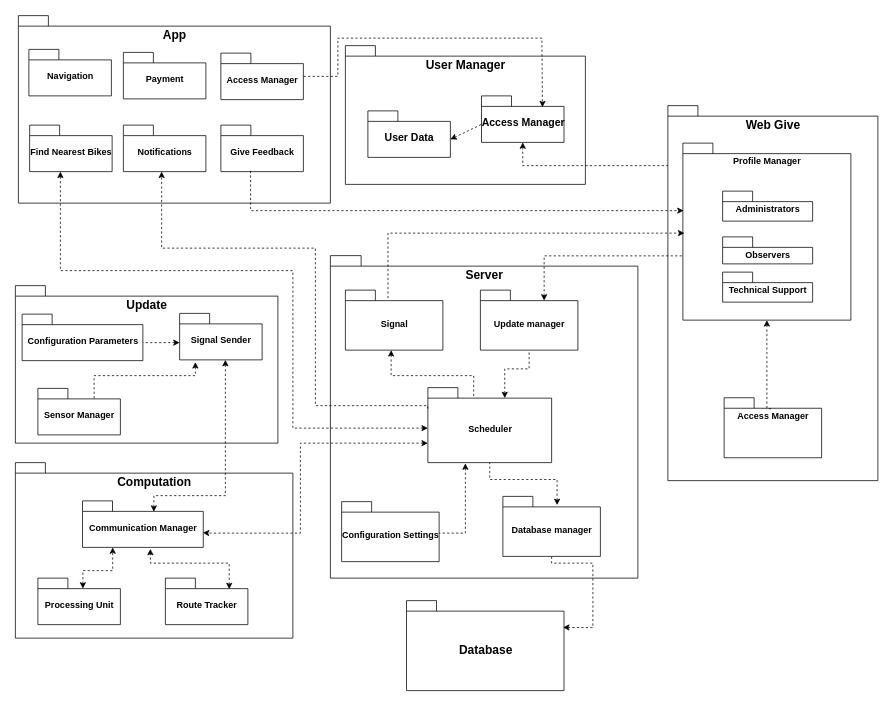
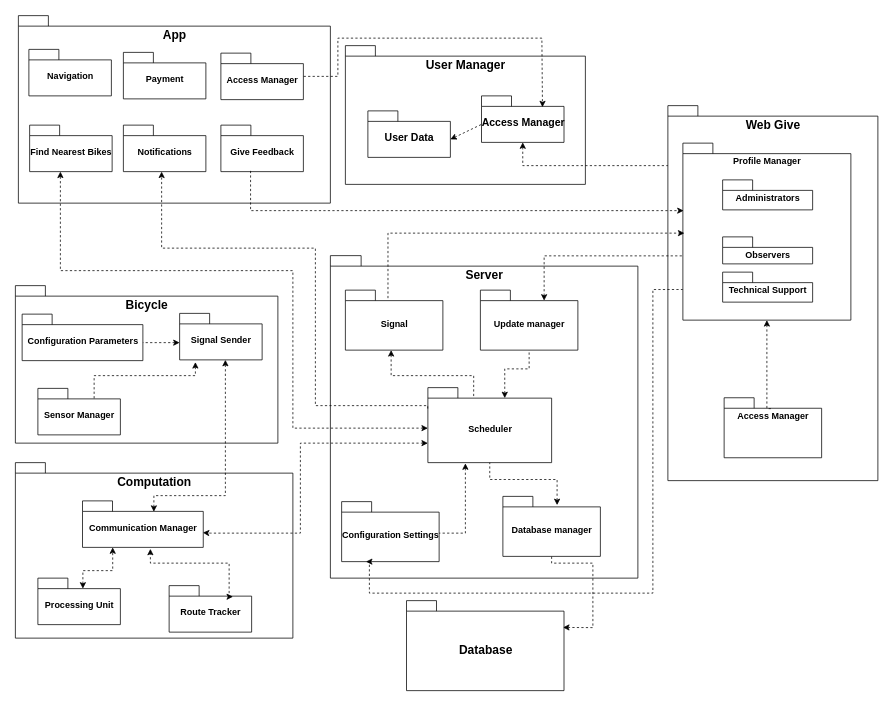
  <mxCell id="0" />
  <mxCell id="1" parent="0" />
  <mxCell id="2" value="App" style="shape=folder;fontStyle=1;spacingTop=10;tabWidth=40;tabHeight=14;tabPosition=left;html=1;verticalAlign=top;fontSize=16;" parent="1" vertex="1"><mxGeometry x="24" width="416" height="250" as="geometry" y="20" /></mxCell>
  <mxCell id="3" value="Access Manager" style="shape=folder;fontStyle=1;spacingTop=10;tabWidth=40;tabHeight=14;tabPosition=left;html=1;verticalAlign=middle;" parent="1" vertex="1"><mxGeometry x="294" y="70" width="110" height="62" as="geometry" /></mxCell>
  <mxCell id="4" value="Payment&lt;br&gt;" style="shape=folder;fontStyle=1;spacingTop=10;tabWidth=40;tabHeight=14;tabPosition=left;html=1;verticalAlign=middle;" parent="1" vertex="1"><mxGeometry x="164" y="69" width="110" height="62" as="geometry" /></mxCell>
  <mxCell id="5" value="Notifications&lt;br&gt;" style="shape=folder;fontStyle=1;spacingTop=10;tabWidth=40;tabHeight=14;tabPosition=left;html=1;verticalAlign=middle;" parent="1" vertex="1"><mxGeometry x="164" y="166" width="110" height="62" as="geometry" /></mxCell>
  <mxCell id="6" value="Give Feedback" style="shape=folder;fontStyle=1;spacingTop=10;tabWidth=40;tabHeight=14;tabPosition=left;html=1;fontSize=12;verticalAlign=middle;" parent="1" vertex="1"><mxGeometry x="294" y="166" width="110" height="62" as="geometry" /></mxCell>
  <mxCell id="7" value="Navigation" style="shape=folder;fontStyle=1;spacingTop=10;tabWidth=40;tabHeight=14;tabPosition=left;html=1;verticalAlign=middle;" parent="1" vertex="1"><mxGeometry x="38" y="65" width="110" height="62" as="geometry" /></mxCell>
  <mxCell id="8" value="Find Nearest Bikes&lt;br&gt;" style="shape=folder;fontStyle=1;spacingTop=10;tabWidth=40;tabHeight=14;tabPosition=left;html=1;verticalAlign=middle;" parent="1" vertex="1"><mxGeometry x="39" y="166" width="110" height="62" as="geometry" /></mxCell>
- <mxCell id="9" value="Update" style="shape=folder;fontStyle=1;spacingTop=10;tabWidth=40;tabHeight=14;tabPosition=left;html=1;verticalAlign=top;fontSize=16;" parent="1" vertex="1"><mxGeometry x="20" y="380" width="350" height="210" as="geometry" /></mxCell>
+ <mxCell id="9" value="Bicycle" style="shape=folder;fontStyle=1;spacingTop=10;tabWidth=40;tabHeight=14;tabPosition=left;html=1;verticalAlign=top;fontSize=16;" parent="1" vertex="1"><mxGeometry x="20" y="380" width="350" height="210" as="geometry" /></mxCell>
  <mxCell id="10" value="Sensor Manager" style="shape=folder;fontStyle=1;spacingTop=10;tabWidth=40;tabHeight=14;tabPosition=left;html=1;verticalAlign=middle;" parent="1" vertex="1"><mxGeometry x="50" y="517" width="110" height="62" as="geometry" /></mxCell>
  <mxCell id="11" value="Signal Sender" style="shape=folder;fontStyle=1;spacingTop=10;tabWidth=40;tabHeight=14;tabPosition=left;html=1;verticalAlign=middle;" parent="1" vertex="1"><mxGeometry x="239" y="417" width="110" height="62" as="geometry" /></mxCell>
  <mxCell id="12" value="Configuration Parameters" style="shape=folder;fontStyle=1;spacingTop=10;tabWidth=40;tabHeight=14;tabPosition=left;html=1;verticalAlign=middle;" parent="1" vertex="1"><mxGeometry x="29" y="418" width="161" height="62" as="geometry" /></mxCell>
  <mxCell id="13" value="Computation" style="shape=folder;fontStyle=1;spacingTop=10;tabWidth=40;tabHeight=14;tabPosition=left;html=1;verticalAlign=top;fontSize=16;" parent="1" vertex="1"><mxGeometry x="20" y="616" width="370" height="234" as="geometry" /></mxCell>
- <mxCell id="14" value="Route Tracker" style="shape=folder;fontStyle=1;spacingTop=10;tabWidth=40;tabHeight=14;tabPosition=left;html=1;verticalAlign=middle;" parent="1" vertex="1"><mxGeometry x="220" y="770" width="110" height="62" as="geometry" /></mxCell>
+ <mxCell id="14" value="Route Tracker" style="shape=folder;fontStyle=1;spacingTop=10;tabWidth=40;tabHeight=14;tabPosition=left;html=1;verticalAlign=middle;" parent="1" vertex="1"><mxGeometry x="225" y="780" width="110" height="62" as="geometry" /></mxCell>
  <mxCell id="15" value="Communication Manager&lt;br&gt;" style="shape=folder;fontStyle=1;spacingTop=10;tabWidth=40;tabHeight=14;tabPosition=left;html=1;verticalAlign=middle;" parent="1" vertex="1"><mxGeometry x="109.5" y="667" width="161" height="62" as="geometry" /></mxCell>
  <mxCell id="16" value="Processing Unit" style="shape=folder;fontStyle=1;spacingTop=10;tabWidth=40;tabHeight=14;tabPosition=left;html=1;verticalAlign=middle;" parent="1" vertex="1"><mxGeometry x="50" y="770" width="110" height="62" as="geometry" /></mxCell>
  <mxCell id="17" value="Server" style="shape=folder;fontStyle=1;spacingTop=10;tabWidth=40;tabHeight=14;tabPosition=left;html=1;verticalAlign=top;fontSize=16;" parent="1" vertex="1"><mxGeometry x="440" y="340" width="410" height="430" as="geometry" /></mxCell>
  <mxCell id="18" value="Update manager&lt;br&gt;" style="shape=folder;fontStyle=1;spacingTop=10;tabWidth=40;tabHeight=14;tabPosition=left;html=1;verticalAlign=middle;" parent="1" vertex="1"><mxGeometry x="640" y="386" width="130" height="80" as="geometry" /></mxCell>
  <mxCell id="19" value="Configuration Settings" style="shape=folder;fontStyle=1;spacingTop=10;tabWidth=40;tabHeight=14;tabPosition=left;html=1;verticalAlign=middle;" parent="1" vertex="1"><mxGeometry x="455" y="668" width="130" height="80" as="geometry" /></mxCell>
  <mxCell id="20" value="Database manager&lt;br&gt;" style="shape=folder;fontStyle=1;spacingTop=10;tabWidth=40;tabHeight=14;tabPosition=left;html=1;verticalAlign=middle;" parent="1" vertex="1"><mxGeometry x="670" y="661" width="130" height="80" as="geometry" /></mxCell>
  <mxCell id="21" value="Scheduler" style="shape=folder;fontStyle=1;spacingTop=10;tabWidth=40;tabHeight=14;tabPosition=left;html=1;verticalAlign=middle;" parent="1" vertex="1"><mxGeometry x="570" y="516" width="165" height="100" as="geometry" /></mxCell>
  <mxCell id="22" value="Signal&lt;br&gt;" style="shape=folder;fontStyle=1;spacingTop=10;tabWidth=40;tabHeight=14;tabPosition=left;html=1;verticalAlign=middle;" parent="1" vertex="1"><mxGeometry x="460" y="386" width="130" height="80" as="geometry" /></mxCell>
  <mxCell id="23" value="User Manager&lt;br style=&quot;font-size: 16px;&quot;&gt;" style="shape=folder;fontStyle=1;spacingTop=10;tabWidth=40;tabHeight=14;tabPosition=left;html=1;verticalAlign=top;fontSize=16;" parent="1" vertex="1"><mxGeometry x="460" y="60" width="320" height="185" as="geometry" /></mxCell>
  <mxCell id="24" value="Access Manager" style="shape=folder;fontStyle=1;spacingTop=10;tabWidth=40;tabHeight=14;tabPosition=left;html=1;verticalAlign=middle;fontSize=14;" parent="1" vertex="1"><mxGeometry x="641.5" y="127" width="110" height="62" as="geometry" /></mxCell>
  <mxCell id="25" value="User Data" style="shape=folder;fontStyle=1;spacingTop=10;tabWidth=40;tabHeight=14;tabPosition=left;html=1;verticalAlign=middle;fontSize=14;" parent="1" vertex="1"><mxGeometry x="490" y="147" width="110" height="62" as="geometry" /></mxCell>
  <mxCell id="26" value="Web Give" style="shape=folder;fontStyle=1;spacingTop=10;tabWidth=40;tabHeight=14;tabPosition=left;html=1;verticalAlign=top;fontSize=16;" parent="1" vertex="1"><mxGeometry x="890" y="140" width="280" height="500" as="geometry" /></mxCell>
  <mxCell id="27" value="Access Manager" style="shape=folder;fontStyle=1;spacingTop=10;tabWidth=40;tabHeight=14;tabPosition=left;html=1;verticalAlign=top;" parent="1" vertex="1"><mxGeometry x="965" y="529.5" width="130" height="80" as="geometry" /></mxCell>
  <mxCell id="28" value="Profile Manager" style="shape=folder;fontStyle=1;spacingTop=10;tabWidth=40;tabHeight=14;tabPosition=left;html=1;verticalAlign=top;" parent="1" vertex="1"><mxGeometry x="910" y="190" width="224" height="236" as="geometry" /></mxCell>
  <mxCell id="29" value="Technical Support" style="shape=folder;fontStyle=1;spacingTop=10;tabWidth=40;tabHeight=14;tabPosition=left;html=1;verticalAlign=top;" parent="1" vertex="1"><mxGeometry x="963" y="362" width="120" height="40" as="geometry" /></mxCell>
- <mxCell id="30" value="Administrators&lt;br&gt;" style="shape=folder;fontStyle=1;spacingTop=10;tabWidth=40;tabHeight=14;tabPosition=left;html=1;verticalAlign=top;" parent="1" vertex="1"><mxGeometry x="963" y="254" width="120" height="40" as="geometry" /></mxCell>
+ <mxCell id="30" value="Administrators&lt;br&gt;" style="shape=folder;fontStyle=1;spacingTop=10;tabWidth=40;tabHeight=14;tabPosition=left;html=1;verticalAlign=top;" parent="1" vertex="1"><mxGeometry x="963" y="239" width="120" height="40" as="geometry" /></mxCell>
  <mxCell id="31" value="Observers" style="shape=folder;fontStyle=1;spacingTop=10;tabWidth=40;tabHeight=14;tabPosition=left;html=1;verticalAlign=top;" parent="1" vertex="1"><mxGeometry x="963" y="315" width="120" height="36" as="geometry" /></mxCell>
  <mxCell id="32" value="Database" style="shape=folder;fontStyle=1;spacingTop=10;tabWidth=40;tabHeight=14;tabPosition=left;html=1;fontSize=16;" parent="1" vertex="1"><mxGeometry x="541.5" y="800" width="210" height="120" as="geometry" /></mxCell>
  <mxCell id="33" value="" style="endArrow=none;dashed=1;html=1;fontSize=16;rounded=0;startArrow=classic;startFill=1;entryX=0.5;entryY=1;entryDx=0;entryDy=0;entryPerimeter=0;exitX=0.994;exitY=0.298;exitDx=0;exitDy=0;exitPerimeter=0;edgeStyle=orthogonalEdgeStyle;" parent="1" source="32" target="20" edge="1"><mxGeometry width="50" height="50" relative="1" as="geometry"><mxPoint x="1029" y="901" as="sourcePoint" /><mxPoint x="936" y="861" as="targetPoint" /><Array as="points"><mxPoint x="760" y="836" /><mxPoint x="790" y="836" /><mxPoint x="790" y="750" /><mxPoint x="735" y="750" /></Array></mxGeometry></mxCell>
  <mxCell id="34" value="" style="endArrow=classic;dashed=1;html=1;fontSize=16;rounded=0;startArrow=classic;startFill=1;edgeStyle=orthogonalEdgeStyle;endFill=1;exitX=0.591;exitY=0.234;exitDx=0;exitDy=0;exitPerimeter=0;" parent="1" source="15" edge="1"><mxGeometry width="50" height="50" relative="1" as="geometry"><mxPoint x="364" y="701.786" as="sourcePoint" /><mxPoint x="300" y="479" as="targetPoint" /><Array as="points"><mxPoint x="240" y="660" /><mxPoint x="300" y="660" /><mxPoint x="300" y="479" /></Array></mxGeometry></mxCell>
  <mxCell id="35" value="" style="endArrow=none;dashed=1;html=1;fontSize=16;rounded=0;startArrow=classic;startFill=1;entryX=0;entryY=0;entryDx=75;entryDy=14;entryPerimeter=0;edgeStyle=orthogonalEdgeStyle;" parent="1" target="10" edge="1"><mxGeometry width="50" height="50" relative="1" as="geometry"><mxPoint x="260" y="482" as="sourcePoint" /><mxPoint x="435.059" y="566.088" as="targetPoint" /><Array as="points"><mxPoint x="260" y="482" /><mxPoint x="260" y="500" /><mxPoint x="125" y="500" /></Array></mxGeometry></mxCell>
  <mxCell id="36" value="" style="endArrow=none;dashed=1;html=1;fontSize=16;rounded=0;startArrow=classic;startFill=1;entryX=0;entryY=0;entryDx=161;entryDy=38;entryPerimeter=0;endFill=0;" parent="1" target="12" edge="1"><mxGeometry width="50" height="50" relative="1" as="geometry"><mxPoint x="239" y="456" as="sourcePoint" /><mxPoint x="229.353" y="549.353" as="targetPoint" /></mxGeometry></mxCell>
  <mxCell id="37" value="" style="endArrow=classic;dashed=1;html=1;fontSize=16;rounded=0;startArrow=classic;startFill=1;edgeStyle=orthogonalEdgeStyle;endFill=1;entryX=0.25;entryY=1;entryDx=0;entryDy=0;entryPerimeter=0;" parent="1" target="15" edge="1"><mxGeometry width="50" height="50" relative="1" as="geometry"><mxPoint x="110" y="784" as="sourcePoint" /><mxPoint x="125" y="710" as="targetPoint" /><Array as="points"><mxPoint x="110" y="784" /><mxPoint x="110" y="760" /><mxPoint x="165" y="760" /></Array></mxGeometry></mxCell>
  <mxCell id="38" value="" style="endArrow=classic;dashed=1;html=1;fontSize=16;rounded=0;startArrow=classic;startFill=1;edgeStyle=orthogonalEdgeStyle;endFill=1;entryX=0.997;entryY=0.683;entryDx=0;entryDy=0;entryPerimeter=0;" parent="1" target="15" edge="1" source="21"><mxGeometry width="50" height="50" relative="1" as="geometry"><mxPoint x="430" y="680" as="sourcePoint" /><mxPoint x="529" y="901" as="targetPoint" /><Array as="points"><mxPoint x="400" y="590" /><mxPoint x="400" y="710" /><mxPoint x="280" y="710" /></Array></mxGeometry></mxCell>
+ <mxCell id="39" value="" style="endArrow=none;dashed=1;html=1;fontSize=16;rounded=0;startArrow=classic;startFill=1;entryX=-0.001;entryY=0.827;entryDx=0;entryDy=0;entryPerimeter=0;edgeStyle=orthogonalEdgeStyle;endFill=0;exitX=0.25;exitY=1;exitDx=0;exitDy=0;exitPerimeter=0;" parent="1" source="19" target="28" edge="1"><mxGeometry width="50" height="50" relative="1" as="geometry"><mxPoint x="1119" y="721" as="sourcePoint" /><mxPoint x="1139" y="431" as="targetPoint" /><Array as="points"><mxPoint x="492" y="790" /><mxPoint x="870" y="790" /><mxPoint x="870" y="385" /></Array></mxGeometry></mxCell>
  <mxCell id="40" value="" style="endArrow=classic;dashed=1;html=1;fontSize=16;rounded=0;startArrow=classic;startFill=1;endFill=1;edgeStyle=orthogonalEdgeStyle;exitX=0.774;exitY=0.238;exitDx=0;exitDy=0;exitPerimeter=0;" parent="1" source="14" edge="1"><mxGeometry width="50" height="50" relative="1" as="geometry"><mxPoint x="260" y="784" as="sourcePoint" /><mxPoint x="200" y="731" as="targetPoint" /><Array as="points"><mxPoint x="305" y="750" /><mxPoint x="200" y="750" /></Array></mxGeometry></mxCell>
  <mxCell id="41" value="" style="endArrow=none;dashed=1;html=1;fontSize=16;rounded=0;startArrow=classic;startFill=1;edgeStyle=orthogonalEdgeStyle;entryX=0.37;entryY=0.126;entryDx=0;entryDy=0;entryPerimeter=0;" parent="1" target="21" edge="1"><mxGeometry width="50" height="50" relative="1" as="geometry"><mxPoint x="521" y="466" as="sourcePoint" /><mxPoint x="763" y="435" as="targetPoint" /><Array as="points"><mxPoint x="521" y="500" /><mxPoint x="631" y="500" /></Array></mxGeometry></mxCell>
  <mxCell id="42" value="" style="endArrow=classic;dashed=1;html=1;fontSize=16;rounded=0;startArrow=none;startFill=0;exitX=0.437;exitY=0.134;exitDx=0;exitDy=0;exitPerimeter=0;edgeStyle=orthogonalEdgeStyle;endFill=1;" parent="1" source="22" edge="1"><mxGeometry width="50" height="50" relative="1" as="geometry"><mxPoint x="1131" y="356" as="sourcePoint" /><mxPoint x="912" y="310" as="targetPoint" /><Array as="points"><mxPoint x="517" y="310" /><mxPoint x="912" y="310" /></Array></mxGeometry></mxCell>
  <mxCell id="43" value="" style="endArrow=none;dashed=1;html=1;fontSize=16;rounded=0;startArrow=classic;startFill=1;edgeStyle=orthogonalEdgeStyle;" parent="1" target="19" edge="1"><mxGeometry width="50" height="50" relative="1" as="geometry"><mxPoint x="620" y="617" as="sourcePoint" /><mxPoint x="771" y="716" as="targetPoint" /><Array as="points"><mxPoint x="620" y="710" /></Array></mxGeometry></mxCell>
  <mxCell id="44" value="" style="endArrow=none;dashed=1;html=1;fontSize=16;rounded=0;startArrow=classic;startFill=1;exitX=0.556;exitY=0.145;exitDx=0;exitDy=0;exitPerimeter=0;edgeStyle=orthogonalEdgeStyle;" parent="1" source="20" target="21" edge="1"><mxGeometry width="50" height="50" relative="1" as="geometry"><mxPoint x="993.206" y="599.088" as="sourcePoint" /><mxPoint x="961.441" y="679.088" as="targetPoint" /></mxGeometry></mxCell>
  <mxCell id="45" value="" style="endArrow=none;dashed=1;html=1;fontSize=16;rounded=0;startArrow=classic;startFill=1;entryX=0.5;entryY=1;entryDx=0;entryDy=0;entryPerimeter=0;exitX=0;exitY=0;exitDx=102.5;exitDy=14;exitPerimeter=0;edgeStyle=orthogonalEdgeStyle;" parent="1" source="21" target="18" edge="1"><mxGeometry width="50" height="50" relative="1" as="geometry"><mxPoint x="1029" y="641" as="sourcePoint" /><mxPoint x="961.5" y="554" as="targetPoint" /></mxGeometry></mxCell>
  <mxCell id="46" value="" style="endArrow=none;dashed=1;html=1;fontSize=16;rounded=0;startArrow=classic;startFill=1;exitX=0.5;exitY=1;exitDx=0;exitDy=0;exitPerimeter=0;edgeStyle=orthogonalEdgeStyle;" parent="1" source="24" edge="1"><mxGeometry width="50" height="50" relative="1" as="geometry"><mxPoint x="1059" y="291" as="sourcePoint" /><mxPoint x="890" y="220" as="targetPoint" /><Array as="points"><mxPoint x="696" y="220" /><mxPoint x="890" y="220" /></Array></mxGeometry></mxCell>
  <mxCell id="47" value="" style="endArrow=none;dashed=1;html=1;fontSize=16;rounded=0;startArrow=classic;startFill=1;exitX=0;exitY=0;exitDx=110;exitDy=38;exitPerimeter=0;entryX=0;entryY=0;entryDx=0;entryDy=38;entryPerimeter=0;" parent="1" source="25" target="24" edge="1"><mxGeometry width="50" height="50" relative="1" as="geometry"><mxPoint x="1119" y="221" as="sourcePoint" /><mxPoint x="1029" y="54" as="targetPoint" /></mxGeometry></mxCell>
  <mxCell id="48" value="" style="endArrow=classic;dashed=1;html=1;fontSize=16;rounded=0;startArrow=none;startFill=0;edgeStyle=orthogonalEdgeStyle;endFill=1;exitX=-0.001;exitY=0.279;exitDx=0;exitDy=0;exitPerimeter=0;" parent="1" source="21" target="5" edge="1"><mxGeometry width="50" height="50" relative="1" as="geometry"><mxPoint x="509" y="451" as="sourcePoint" /><mxPoint x="449" y="140" as="targetPoint" /><Array as="points"><mxPoint x="570" y="540" /><mxPoint x="420" y="540" /><mxPoint x="420" y="330" /><mxPoint x="215" y="330" /></Array></mxGeometry></mxCell>
  <mxCell id="49" value="" style="endArrow=none;dashed=1;html=1;fontSize=16;rounded=0;startArrow=classic;startFill=1;exitX=0.739;exitY=0.243;exitDx=0;exitDy=0;exitPerimeter=0;edgeStyle=orthogonalEdgeStyle;endFill=0;" parent="1" source="24" edge="1" target="3"><mxGeometry width="50" height="50" relative="1" as="geometry"><mxPoint x="739" y="41" as="sourcePoint" /><mxPoint x="397" y="138" as="targetPoint" /><Array as="points"><mxPoint x="723" y="141" /><mxPoint x="722" y="50" /><mxPoint x="450" y="50" /><mxPoint x="450" y="101" /></Array></mxGeometry></mxCell>
  <mxCell id="50" value="" style="endArrow=classic;dashed=1;html=1;fontSize=16;rounded=0;startArrow=classic;startFill=1;edgeStyle=orthogonalEdgeStyle;endFill=1;" parent="1" source="21" edge="1"><mxGeometry width="50" height="50" relative="1" as="geometry"><mxPoint x="469" y="661" as="sourcePoint" /><mxPoint x="80" y="228" as="targetPoint" /><Array as="points"><mxPoint x="390" y="570" /><mxPoint x="390" y="360" /><mxPoint x="80" y="360" /></Array></mxGeometry></mxCell>
  <mxCell id="51" value="" style="endArrow=none;dashed=1;html=1;exitX=0.5;exitY=1;exitDx=0;exitDy=0;exitPerimeter=0;edgeStyle=orthogonalEdgeStyle;startArrow=classic;startFill=1;endFill=0;rounded=0;" parent="1" source="28" edge="1"><mxGeometry width="50" height="50" relative="1" as="geometry"><mxPoint x="1225" y="1200" as="sourcePoint" /><mxPoint x="1030" y="544" as="targetPoint" /><Array as="points"><mxPoint x="1030" y="544" /></Array></mxGeometry></mxCell>
  <mxCell id="52" value="" style="endArrow=none;dashed=1;html=1;fontSize=16;rounded=0;startArrow=classic;startFill=1;edgeStyle=orthogonalEdgeStyle;exitX=0;exitY=0;exitDx=85;exitDy=14;exitPerimeter=0;entryX=-0.006;entryY=0.637;entryDx=0;entryDy=0;entryPerimeter=0;" edge="1" parent="1" source="18" target="28"><mxGeometry width="50" height="50" relative="1" as="geometry"><mxPoint x="703.333" y="248.833" as="sourcePoint" /><mxPoint x="888" y="300" as="targetPoint" /><Array as="points"><mxPoint x="725" y="340" /></Array></mxGeometry></mxCell>
  <mxCell id="53" value="" style="endArrow=classic;dashed=1;html=1;fontSize=16;rounded=0;startArrow=none;startFill=0;exitX=0.36;exitY=0.984;exitDx=0;exitDy=0;exitPerimeter=0;edgeStyle=orthogonalEdgeStyle;endFill=1;" edge="1" parent="1" source="6"><mxGeometry width="50" height="50" relative="1" as="geometry"><mxPoint x="525" y="351" as="sourcePoint" /><mxPoint x="911" y="280" as="targetPoint" /><Array as="points"><mxPoint x="334" y="280" /><mxPoint x="908" y="280" /></Array></mxGeometry></mxCell>
